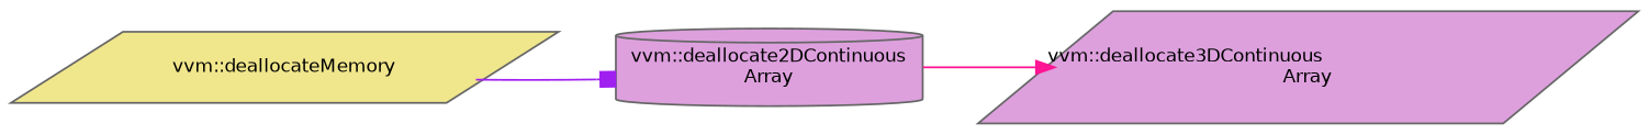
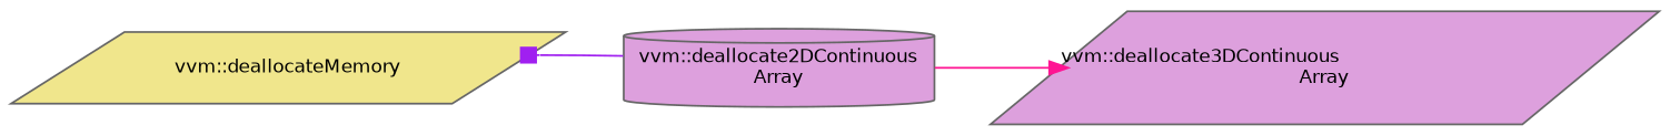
  digraph {
    rankdir=LR
    node [color=grey40 fillcolor=plum fontname=Helvetica fontsize=10 shape=parallelogram style=filled]
    edge [fontname=Helvetica fontsize=10 labelfontname=Helvetica labelfontsize=10 style=solid]
    n1 [color=gray40 fillcolor=khaki fontcolor=black height=0.2 label="vvm::deallocateMemory" width=0.4]
    n2 [height=0.2 label="vvm::deallocate2DContinuous\lArray" shape=cylinder width=0.4]
    n3 [height=0.2 label="vvm::deallocate3DContinuous\lArray" width=0.4]
-   n1 -> n2 [arrowhead=box color=purple]
+   n2 -> n1 [arrowhead=box color=purple]
    n2 -> n3 [arrowhead=normal color=deeppink]
  }
